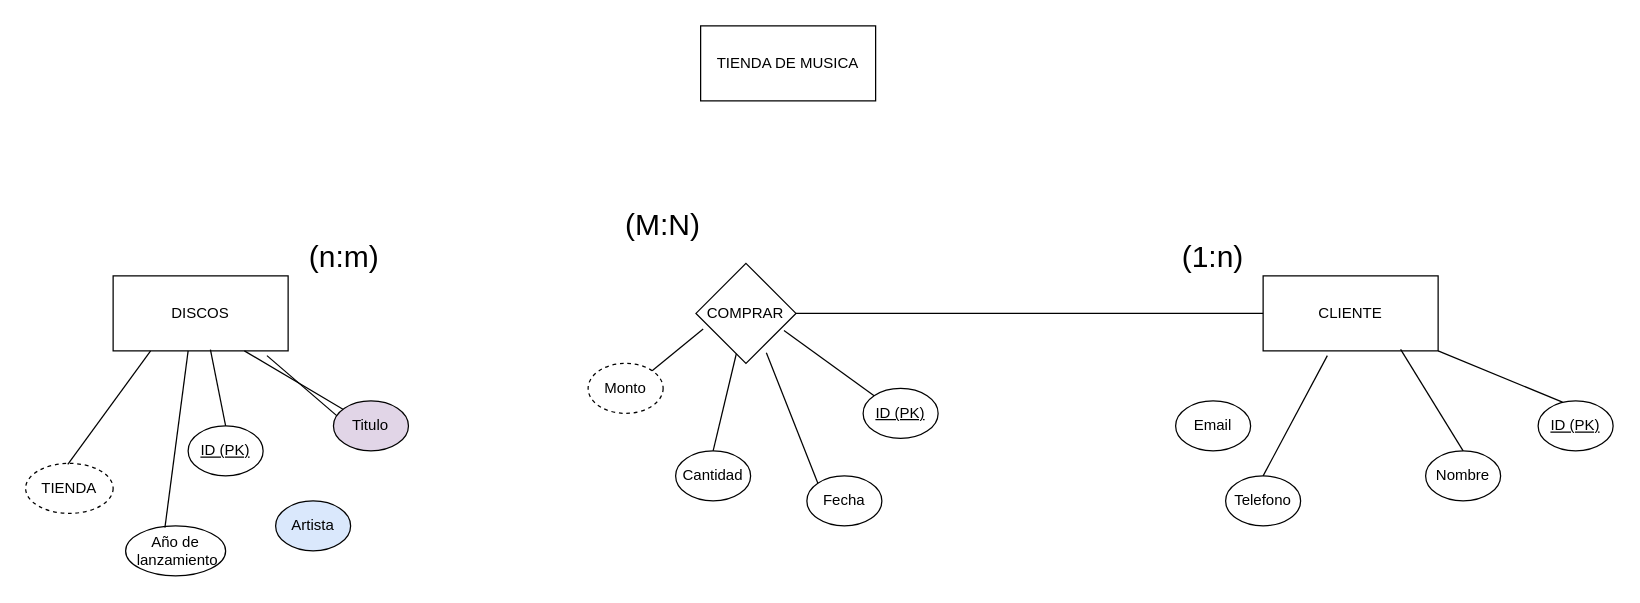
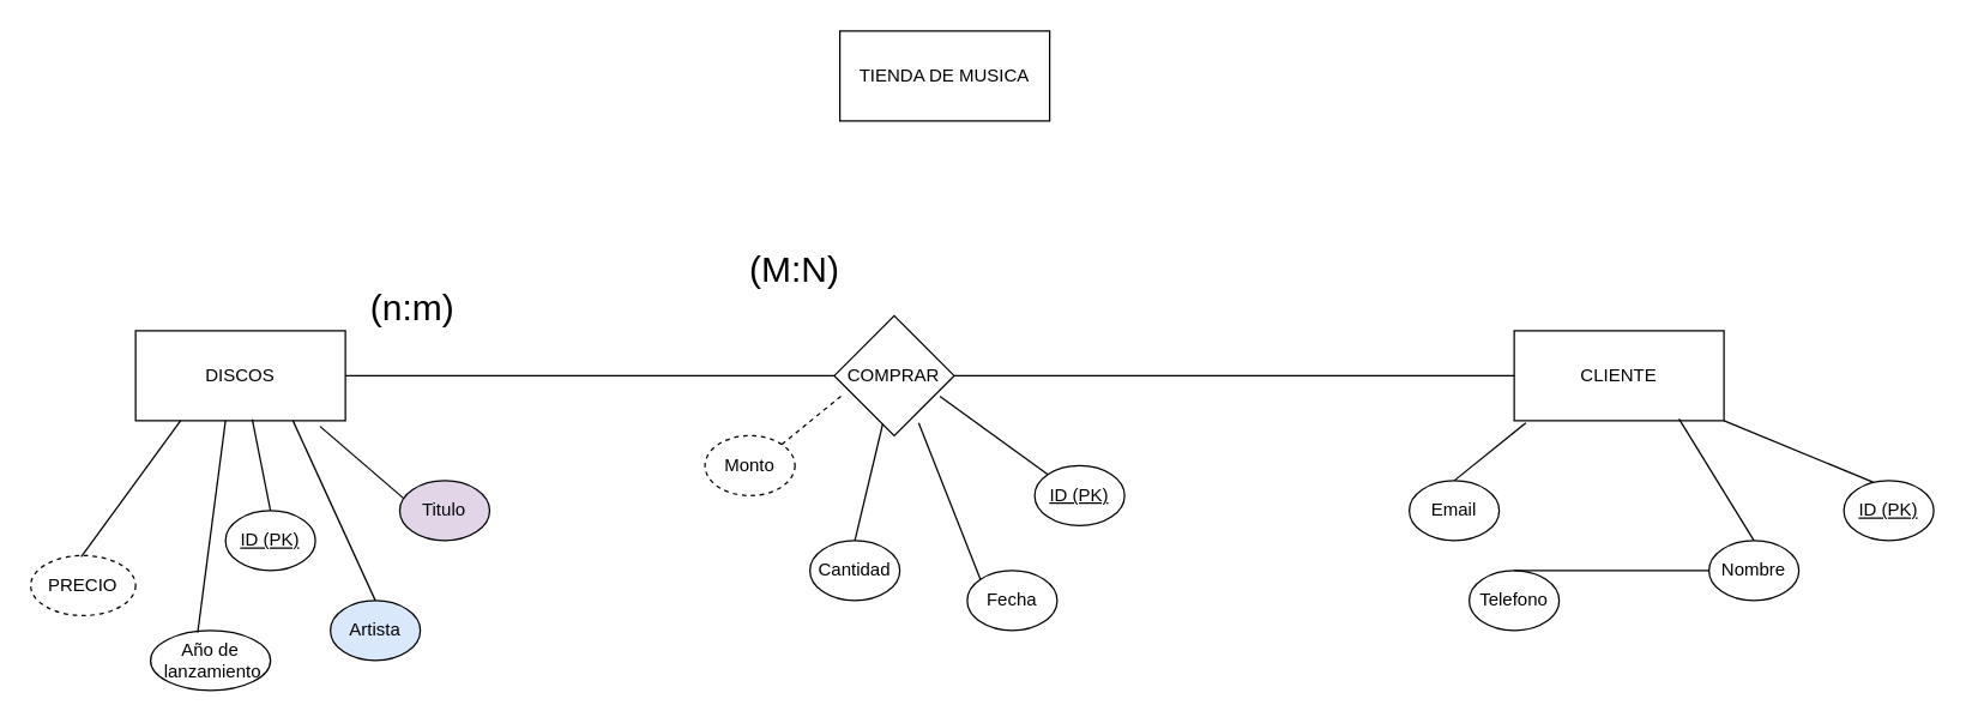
  <mxCell id="0" />
  <mxCell id="1" parent="0" />
  <mxCell id="2" value="TIENDA DE MUSICA" style="rounded=0;whiteSpace=wrap;html=1;" vertex="1" parent="1"><mxGeometry x="560" y="20" width="140" height="60" as="geometry" /></mxCell>
  <mxCell id="3" value="CLIENTE" style="rounded=0;whiteSpace=wrap;html=1;" vertex="1" parent="1"><mxGeometry x="1010" y="220" width="140" height="60" as="geometry" /></mxCell>
  <mxCell id="4" value="DISCOS" style="rounded=0;whiteSpace=wrap;html=1;" vertex="1" parent="1"><mxGeometry x="90" y="220" width="140" height="60" as="geometry" /></mxCell>
  <mxCell id="5" value="COMPRAR" style="rhombus;whiteSpace=wrap;html=1;" vertex="1" parent="1"><mxGeometry x="556.27" y="210" width="80" height="80" as="geometry" /></mxCell>
+ <mxCell id="6" value="" style="endArrow=none;html=1;rounded=0;entryX=0;entryY=0.5;entryDx=0;entryDy=0;exitX=1;exitY=0.5;exitDx=0;exitDy=0;" edge="1" parent="1" source="4" target="5"><mxGeometry width="50" height="50" relative="1" as="geometry"><mxPoint x="396.27" y="390" as="sourcePoint" /><mxPoint x="446.27" y="340" as="targetPoint" /></mxGeometry></mxCell>
  <mxCell id="7" value="" style="endArrow=none;html=1;rounded=0;entryX=0.879;entryY=1.063;entryDx=0;entryDy=0;entryPerimeter=0;" edge="1" parent="1" target="4"><mxGeometry width="50" height="50" relative="1" as="geometry"><mxPoint x="271.641" y="334.183" as="sourcePoint" /><mxPoint x="220" y="340" as="targetPoint" /></mxGeometry></mxCell>
  <mxCell id="8" value="Titulo" style="ellipse;whiteSpace=wrap;html=1;fillColor=#e1d5e7;" vertex="1" parent="1"><mxGeometry x="266.27" y="320" width="60" height="40" as="geometry" /></mxCell>
  <mxCell id="9" value="Artista" style="ellipse;whiteSpace=wrap;html=1;fillColor=#dae8fc;" vertex="1" parent="1"><mxGeometry x="220" y="400" width="60" height="40" as="geometry" /></mxCell>
  <mxCell id="10" value="Año de&lt;br&gt;&amp;nbsp;lanzamiento" style="ellipse;whiteSpace=wrap;html=1;" vertex="1" parent="1"><mxGeometry x="100" y="420" width="80" height="40" as="geometry" /></mxCell>
- <mxCell id="11" value="TIENDA" style="ellipse;whiteSpace=wrap;html=1;dashed=1;" vertex="1" parent="1"><mxGeometry x="20" y="370" width="70" height="40" as="geometry" /></mxCell>
+ <mxCell id="11" value="PRECIO" style="ellipse;whiteSpace=wrap;html=1;dashed=1;" vertex="1" parent="1"><mxGeometry x="20" y="370" width="70" height="40" as="geometry" /></mxCell>
  <mxCell id="12" value="" style="endArrow=none;html=1;rounded=0;exitX=0.339;exitY=0.021;exitDx=0;exitDy=0;exitPerimeter=0;" edge="1" parent="1"><mxGeometry width="50" height="50" relative="1" as="geometry"><mxPoint x="53.73" y="370.84" as="sourcePoint" /><mxPoint x="120" y="280" as="targetPoint" /></mxGeometry></mxCell>
- <mxCell id="13" value="" style="endArrow=none;html=1;rounded=0;exitX=0.75;exitY=1;exitDx=0;exitDy=0;" edge="1" parent="1" source="4" target="8"><mxGeometry width="50" height="50" relative="1" as="geometry"><mxPoint x="220" y="390" as="sourcePoint" /><mxPoint x="270" y="340" as="targetPoint" /></mxGeometry></mxCell>
+ <mxCell id="13" value="" style="endArrow=none;html=1;rounded=0;exitX=0.75;exitY=1;exitDx=0;exitDy=0;entryX=0.5;entryY=0;entryDx=0;entryDy=0;" edge="1" parent="1" source="4" target="9"><mxGeometry width="50" height="50" relative="1" as="geometry"><mxPoint x="220" y="390" as="sourcePoint" /><mxPoint x="270" y="340" as="targetPoint" /></mxGeometry></mxCell>
  <mxCell id="14" value="" style="endArrow=none;html=1;rounded=0;exitX=0.75;exitY=1;exitDx=0;exitDy=0;entryX=0.268;entryY=0.035;entryDx=0;entryDy=0;entryPerimeter=0;" edge="1" parent="1"><mxGeometry width="50" height="50" relative="1" as="geometry"><mxPoint x="150" y="280" as="sourcePoint" /><mxPoint x="131.44" y="421.4" as="targetPoint" /></mxGeometry></mxCell>
  <mxCell id="15" value="&lt;u&gt;ID (PK)&lt;/u&gt;" style="ellipse;whiteSpace=wrap;html=1;" vertex="1" parent="1"><mxGeometry x="150" y="340" width="60" height="40" as="geometry" /></mxCell>
  <mxCell id="16" value="" style="endArrow=none;html=1;rounded=0;entryX=0.556;entryY=0.984;entryDx=0;entryDy=0;entryPerimeter=0;exitX=0.5;exitY=0;exitDx=0;exitDy=0;" edge="1" parent="1" source="15" target="4"><mxGeometry width="50" height="50" relative="1" as="geometry"><mxPoint x="220" y="390" as="sourcePoint" /><mxPoint x="270" y="340" as="targetPoint" /></mxGeometry></mxCell>
  <mxCell id="17" value="" style="endArrow=none;html=1;rounded=0;entryX=0;entryY=0.5;entryDx=0;entryDy=0;exitX=1;exitY=0.5;exitDx=0;exitDy=0;" edge="1" parent="1" source="5" target="3"><mxGeometry width="50" height="50" relative="1" as="geometry"><mxPoint x="586.27" y="390" as="sourcePoint" /><mxPoint x="636.27" y="340" as="targetPoint" /></mxGeometry></mxCell>
  <mxCell id="18" value="&lt;u&gt;ID (PK)&lt;/u&gt;" style="ellipse;whiteSpace=wrap;html=1;" vertex="1" parent="1"><mxGeometry x="1230" y="320" width="60" height="40" as="geometry" /></mxCell>
  <mxCell id="19" value="&lt;u&gt;ID (PK)&lt;/u&gt;" style="ellipse;whiteSpace=wrap;html=1;" vertex="1" parent="1"><mxGeometry x="690" y="310" width="60" height="40" as="geometry" /></mxCell>
  <mxCell id="20" value="" style="endArrow=none;html=1;rounded=0;entryX=1;entryY=1;entryDx=0;entryDy=0;exitX=0.325;exitY=0.025;exitDx=0;exitDy=0;exitPerimeter=0;" edge="1" parent="1" source="18" target="3"><mxGeometry width="50" height="50" relative="1" as="geometry"><mxPoint x="1208.641" y="290.003" as="sourcePoint" /><mxPoint x="1150" y="239.82" as="targetPoint" /></mxGeometry></mxCell>
  <mxCell id="21" value="Nombre" style="ellipse;whiteSpace=wrap;html=1;" vertex="1" parent="1"><mxGeometry x="1140" y="360" width="60" height="40" as="geometry" /></mxCell>
  <mxCell id="22" value="" style="endArrow=none;html=1;rounded=0;entryX=0.879;entryY=1.063;entryDx=0;entryDy=0;entryPerimeter=0;exitX=0.5;exitY=0;exitDx=0;exitDy=0;" edge="1" parent="1" source="21"><mxGeometry width="50" height="50" relative="1" as="geometry"><mxPoint x="1189" y="370" as="sourcePoint" /><mxPoint x="1120" y="278.82" as="targetPoint" /></mxGeometry></mxCell>
  <mxCell id="23" value="Telefono" style="ellipse;whiteSpace=wrap;html=1;" vertex="1" parent="1"><mxGeometry x="980" y="380" width="60" height="40" as="geometry" /></mxCell>
  <mxCell id="24" value="Email" style="ellipse;whiteSpace=wrap;html=1;" vertex="1" parent="1"><mxGeometry x="940" y="320" width="60" height="40" as="geometry" /></mxCell>
- <mxCell id="26" value="" style="endArrow=none;html=1;rounded=0;entryX=0.367;entryY=1.063;entryDx=0;entryDy=0;entryPerimeter=0;exitX=0.5;exitY=0;exitDx=0;exitDy=0;" edge="1" parent="1" source="23" target="3"><mxGeometry width="50" height="50" relative="1" as="geometry"><mxPoint x="1070" y="385.59" as="sourcePoint" /><mxPoint x="1010" y="294.41" as="targetPoint" /></mxGeometry></mxCell>
+ <mxCell id="25" value="" style="endArrow=none;html=1;rounded=0;entryX=0.056;entryY=1.024;entryDx=0;entryDy=0;entryPerimeter=0;exitX=0.5;exitY=0;exitDx=0;exitDy=0;" edge="1" parent="1" source="24" target="3"><mxGeometry width="50" height="50" relative="1" as="geometry"><mxPoint x="1020" y="521.18" as="sourcePoint" /><mxPoint x="960" y="430" as="targetPoint" /></mxGeometry></mxCell>
+ <mxCell id="26" value="" style="endArrow=none;html=1;rounded=0;exitX=0.5;exitY=0;exitDx=0;exitDy=0;" edge="1" parent="1" source="23" target="21"><mxGeometry width="50" height="50" relative="1" as="geometry"><mxPoint x="1070" y="385.59" as="sourcePoint" /><mxPoint x="1010" y="294.41" as="targetPoint" /></mxGeometry></mxCell>
  <mxCell id="27" value="Fecha" style="ellipse;whiteSpace=wrap;html=1;" vertex="1" parent="1"><mxGeometry x="645" y="380" width="60" height="40" as="geometry" /></mxCell>
  <mxCell id="28" value="Monto" style="ellipse;whiteSpace=wrap;html=1;dashed=1;" vertex="1" parent="1"><mxGeometry x="470" y="290" width="60" height="40" as="geometry" /></mxCell>
  <mxCell id="29" value="Cantidad" style="ellipse;whiteSpace=wrap;html=1;" vertex="1" parent="1"><mxGeometry x="540" y="360" width="60" height="40" as="geometry" /></mxCell>
  <mxCell id="30" value="" style="endArrow=none;html=1;rounded=0;exitX=0.5;exitY=0;exitDx=0;exitDy=0;" edge="1" parent="1" source="29" target="5"><mxGeometry width="50" height="50" relative="1" as="geometry"><mxPoint x="510" y="370" as="sourcePoint" /><mxPoint x="560" y="320" as="targetPoint" /></mxGeometry></mxCell>
  <mxCell id="31" value="" style="endArrow=none;html=1;rounded=0;exitX=0;exitY=0;exitDx=0;exitDy=0;entryX=0.704;entryY=0.893;entryDx=0;entryDy=0;entryPerimeter=0;" edge="1" parent="1" source="27" target="5"><mxGeometry width="50" height="50" relative="1" as="geometry"><mxPoint x="614" y="360" as="sourcePoint" /><mxPoint x="640" y="280" as="targetPoint" /></mxGeometry></mxCell>
  <mxCell id="32" value="" style="endArrow=none;html=1;rounded=0;exitX=0;exitY=0;exitDx=0;exitDy=0;entryX=0.88;entryY=0.672;entryDx=0;entryDy=0;entryPerimeter=0;" edge="1" parent="1" source="19" target="5"><mxGeometry width="50" height="50" relative="1" as="geometry"><mxPoint x="659" y="376" as="sourcePoint" /><mxPoint x="633" y="291" as="targetPoint" /></mxGeometry></mxCell>
- <mxCell id="33" value="" style="endArrow=none;html=1;rounded=0;exitX=1;exitY=0;exitDx=0;exitDy=0;entryX=0.072;entryY=0.657;entryDx=0;entryDy=0;entryPerimeter=0;" edge="1" parent="1" source="28" target="5"><mxGeometry width="50" height="50" relative="1" as="geometry"><mxPoint x="600" y="320" as="sourcePoint" /><mxPoint x="538" y="268" as="targetPoint" /></mxGeometry></mxCell>
+ <mxCell id="33" value="" style="endArrow=none;html=1;rounded=0;exitX=1;exitY=0;exitDx=0;exitDy=0;entryX=0.072;entryY=0.657;entryDx=0;entryDy=0;entryPerimeter=0;dashed=1;" edge="1" parent="1" source="28" target="5"><mxGeometry width="50" height="50" relative="1" as="geometry"><mxPoint x="600" y="320" as="sourcePoint" /><mxPoint x="538" y="268" as="targetPoint" /></mxGeometry></mxCell>
  <mxCell id="34" value="&lt;font style=&quot;font-size: 24px;&quot;&gt;(n:m)&lt;/font&gt;" style="text;html=1;strokeColor=none;fillColor=none;align=center;verticalAlign=middle;whiteSpace=wrap;rounded=0;" vertex="1" parent="1"><mxGeometry x="240" y="190" width="70" height="30" as="geometry" /></mxCell>
- <mxCell id="35" value="&lt;font style=&quot;font-size: 24px;&quot;&gt;(1:n)&lt;/font&gt;" style="text;html=1;strokeColor=none;fillColor=none;align=center;verticalAlign=middle;whiteSpace=wrap;rounded=0;" vertex="1" parent="1"><mxGeometry x="935" y="190" width="70" height="30" as="geometry" /></mxCell>
  <mxCell id="36" value="&lt;font style=&quot;font-size: 24px;&quot;&gt;(M:N)&lt;/font&gt;" style="text;html=1;strokeColor=none;fillColor=none;align=center;verticalAlign=middle;whiteSpace=wrap;rounded=0;" vertex="1" parent="1"><mxGeometry x="495" y="165" width="70" height="30" as="geometry" /></mxCell>
